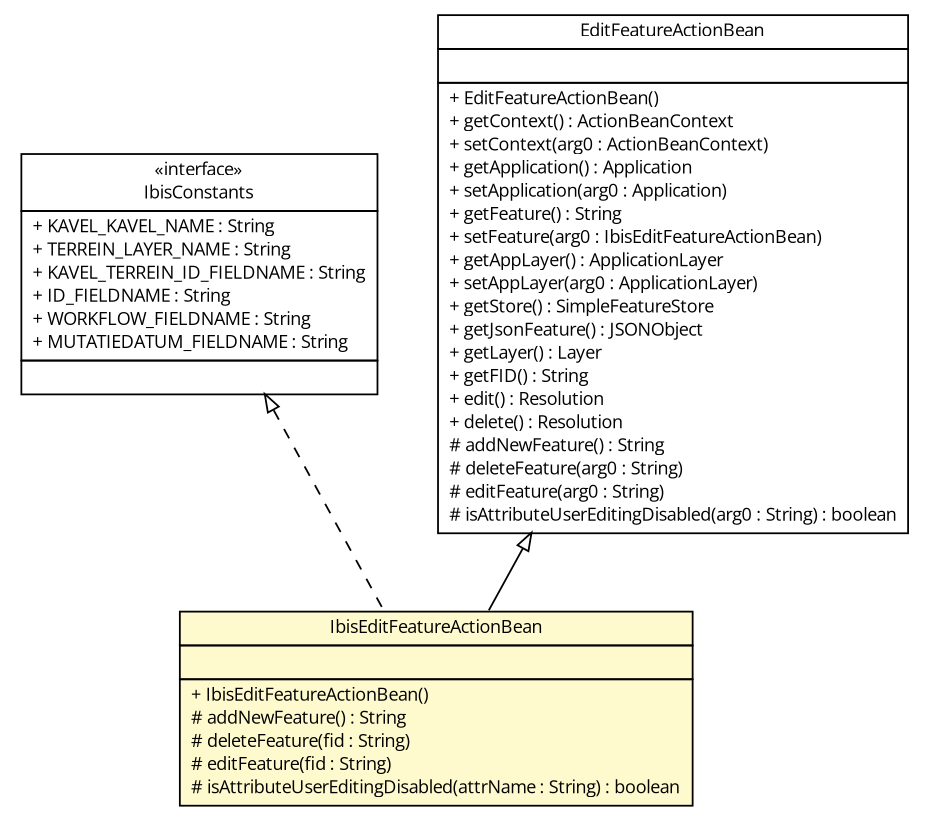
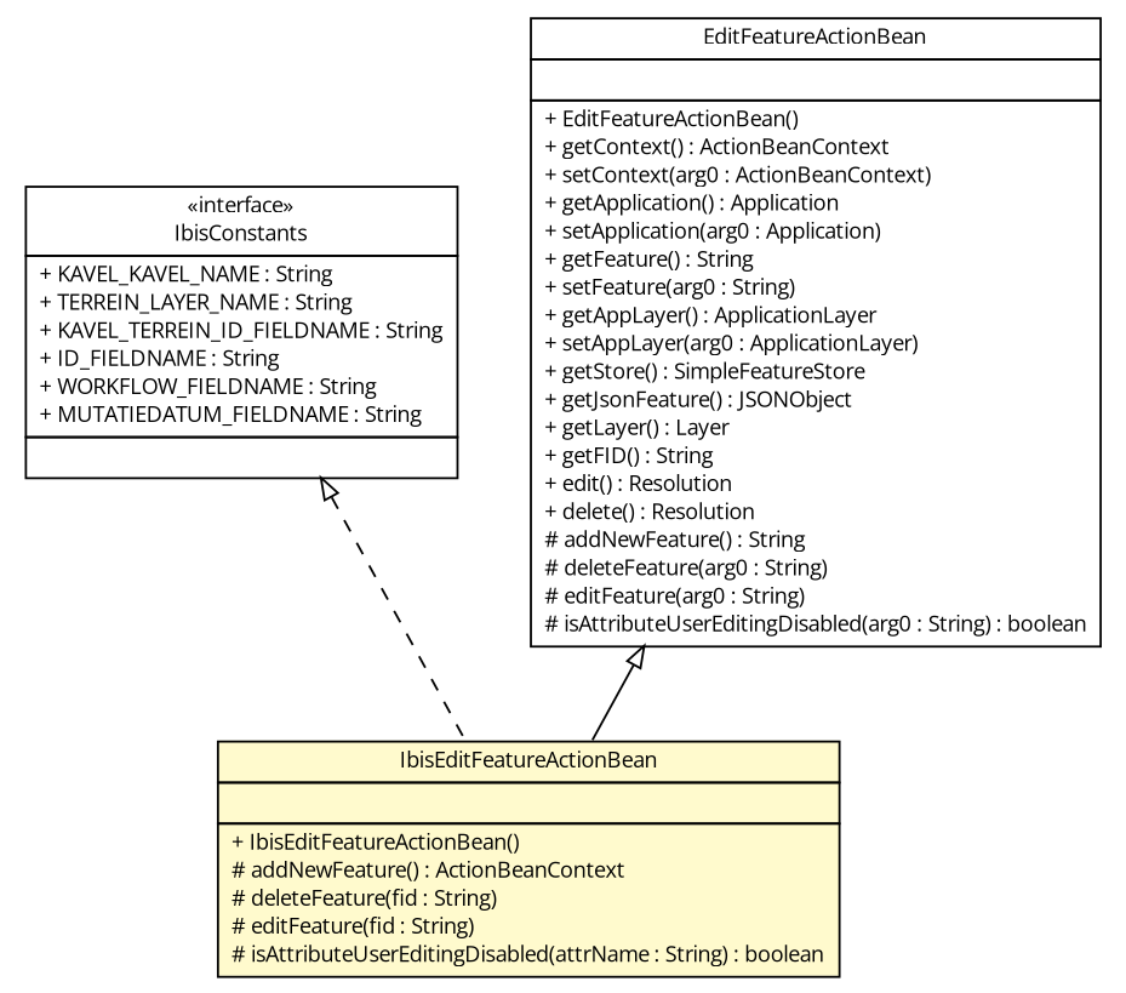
  digraph {
    fontname="Open Sans"
    nodesep=0.25
    ranksep=0.5
    node [fontcolor=black fontname="Open Sans" fontsize=10.0 shape=plaintext]
    edge [arrowtail=empty dir=back fontname="Open Sans" fontsize=10 headport=p labelfontname=Helvetica labelfontsize=10 tailport=p]
    n1 [label=<<table title="nl.b3p.viewer.ibis.util.IbisConstants" border="0" cellborder="1" cellspacing="0" cellpadding="2" port="p" href="../ibis/util/IbisConstants.html"> 		<tr><td><table border="0" cellspacing="0" cellpadding="1"> <tr><td align="center" balign="center"> &#171;interface&#187; </td></tr> <tr><td align="center" balign="center"> IbisConstants </td></tr> 		</table></td></tr> 		<tr><td><table border="0" cellspacing="0" cellpadding="1"> <tr><td align="left" balign="left"> + KAVEL_KAVEL_NAME : String </td></tr> <tr><td align="left" balign="left"> + TERREIN_LAYER_NAME : String </td></tr> <tr><td align="left" balign="left"> + KAVEL_TERREIN_ID_FIELDNAME : String </td></tr> <tr><td align="left" balign="left"> + ID_FIELDNAME : String </td></tr> <tr><td align="left" balign="left"> + WORKFLOW_FIELDNAME : String </td></tr> <tr><td align="left" balign="left"> + MUTATIEDATUM_FIELDNAME : String </td></tr> 		</table></td></tr> 		<tr><td><table border="0" cellspacing="0" cellpadding="1"> <tr><td align="left" balign="left">  </td></tr> 		</table></td></tr> 		</table>>]
-   n2 [label=<<table title="nl.b3p.viewer.stripes.IbisEditFeatureActionBean" border="0" cellborder="1" cellspacing="0" cellpadding="2" port="p" bgcolor="lemonChiffon" href="./IbisEditFeatureActionBean.html"> 		<tr><td><table border="0" cellspacing="0" cellpadding="1"> <tr><td align="center" balign="center"> IbisEditFeatureActionBean </td></tr> 		</table></td></tr> 		<tr><td><table border="0" cellspacing="0" cellpadding="1"> <tr><td align="left" balign="left">  </td></tr> 		</table></td></tr> 		<tr><td><table border="0" cellspacing="0" cellpadding="1"> <tr><td align="left" balign="left"> + IbisEditFeatureActionBean() </td></tr> <tr><td align="left" balign="left"> # addNewFeature() : String </td></tr> <tr><td align="left" balign="left"> # deleteFeature(fid : String) </td></tr> <tr><td align="left" balign="left"> # editFeature(fid : String) </td></tr> <tr><td align="left" balign="left"> # isAttributeUserEditingDisabled(attrName : String) : boolean </td></tr> 		</table></td></tr> 		</table>>]
-   n3 [label=<<table title="nl.b3p.viewer.stripes.EditFeatureActionBean" border="0" cellborder="1" cellspacing="0" cellpadding="2" port="p"> 		<tr><td><table border="0" cellspacing="0" cellpadding="1"> <tr><td align="center" balign="center"> EditFeatureActionBean </td></tr> 		</table></td></tr> 		<tr><td><table border="0" cellspacing="0" cellpadding="1"> <tr><td align="left" balign="left">  </td></tr> 		</table></td></tr> 		<tr><td><table border="0" cellspacing="0" cellpadding="1"> <tr><td align="left" balign="left"> + EditFeatureActionBean() </td></tr> <tr><td align="left" balign="left"> + getContext() : ActionBeanContext </td></tr> <tr><td align="left" balign="left"> + setContext(arg0 : ActionBeanContext) </td></tr> <tr><td align="left" balign="left"> + getApplication() : Application </td></tr> <tr><td align="left" balign="left"> + setApplication(arg0 : Application) </td></tr> <tr><td align="left" balign="left"> + getFeature() : String </td></tr> <tr><td align="left" balign="left"> + setFeature(arg0 : IbisEditFeatureActionBean) </td></tr> <tr><td align="left" balign="left"> + getAppLayer() : ApplicationLayer </td></tr> <tr><td align="left" balign="left"> + setAppLayer(arg0 : ApplicationLayer) </td></tr> <tr><td align="left" balign="left"> + getStore() : SimpleFeatureStore </td></tr> <tr><td align="left" balign="left"> + getJsonFeature() : JSONObject </td></tr> <tr><td align="left" balign="left"> + getLayer() : Layer </td></tr> <tr><td align="left" balign="left"> + getFID() : String </td></tr> <tr><td align="left" balign="left"> + edit() : Resolution </td></tr> <tr><td align="left" balign="left"> + delete() : Resolution </td></tr> <tr><td align="left" balign="left"> # addNewFeature() : String </td></tr> <tr><td align="left" balign="left"> # deleteFeature(arg0 : String) </td></tr> <tr><td align="left" balign="left"> # editFeature(arg0 : String) </td></tr> <tr><td align="left" balign="left"> # isAttributeUserEditingDisabled(arg0 : String) : boolean </td></tr> 		</table></td></tr> 		</table>>]
+   n2 [label=<<table title="nl.b3p.viewer.stripes.IbisEditFeatureActionBean" border="0" cellborder="1" cellspacing="0" cellpadding="2" port="p" bgcolor="lemonChiffon" href="./IbisEditFeatureActionBean.html"> 		<tr><td><table border="0" cellspacing="0" cellpadding="1"> <tr><td align="center" balign="center"> IbisEditFeatureActionBean </td></tr> 		</table></td></tr> 		<tr><td><table border="0" cellspacing="0" cellpadding="1"> <tr><td align="left" balign="left">  </td></tr> 		</table></td></tr> 		<tr><td><table border="0" cellspacing="0" cellpadding="1"> <tr><td align="left" balign="left"> + IbisEditFeatureActionBean() </td></tr> <tr><td align="left" balign="left"> # addNewFeature() : ActionBeanContext </td></tr> <tr><td align="left" balign="left"> # deleteFeature(fid : String) </td></tr> <tr><td align="left" balign="left"> # editFeature(fid : String) </td></tr> <tr><td align="left" balign="left"> # isAttributeUserEditingDisabled(attrName : String) : boolean </td></tr> 		</table></td></tr> 		</table>>]
+   n3 [label=<<table title="nl.b3p.viewer.stripes.EditFeatureActionBean" border="0" cellborder="1" cellspacing="0" cellpadding="2" port="p"> 		<tr><td><table border="0" cellspacing="0" cellpadding="1"> <tr><td align="center" balign="center"> EditFeatureActionBean </td></tr> 		</table></td></tr> 		<tr><td><table border="0" cellspacing="0" cellpadding="1"> <tr><td align="left" balign="left">  </td></tr> 		</table></td></tr> 		<tr><td><table border="0" cellspacing="0" cellpadding="1"> <tr><td align="left" balign="left"> + EditFeatureActionBean() </td></tr> <tr><td align="left" balign="left"> + getContext() : ActionBeanContext </td></tr> <tr><td align="left" balign="left"> + setContext(arg0 : ActionBeanContext) </td></tr> <tr><td align="left" balign="left"> + getApplication() : Application </td></tr> <tr><td align="left" balign="left"> + setApplication(arg0 : Application) </td></tr> <tr><td align="left" balign="left"> + getFeature() : String </td></tr> <tr><td align="left" balign="left"> + setFeature(arg0 : String) </td></tr> <tr><td align="left" balign="left"> + getAppLayer() : ApplicationLayer </td></tr> <tr><td align="left" balign="left"> + setAppLayer(arg0 : ApplicationLayer) </td></tr> <tr><td align="left" balign="left"> + getStore() : SimpleFeatureStore </td></tr> <tr><td align="left" balign="left"> + getJsonFeature() : JSONObject </td></tr> <tr><td align="left" balign="left"> + getLayer() : Layer </td></tr> <tr><td align="left" balign="left"> + getFID() : String </td></tr> <tr><td align="left" balign="left"> + edit() : Resolution </td></tr> <tr><td align="left" balign="left"> + delete() : Resolution </td></tr> <tr><td align="left" balign="left"> # addNewFeature() : String </td></tr> <tr><td align="left" balign="left"> # deleteFeature(arg0 : String) </td></tr> <tr><td align="left" balign="left"> # editFeature(arg0 : String) </td></tr> <tr><td align="left" balign="left"> # isAttributeUserEditingDisabled(arg0 : String) : boolean </td></tr> 		</table></td></tr> 		</table>>]
    n1 -> n2 [style=dashed]
    n3 -> n2
  }
